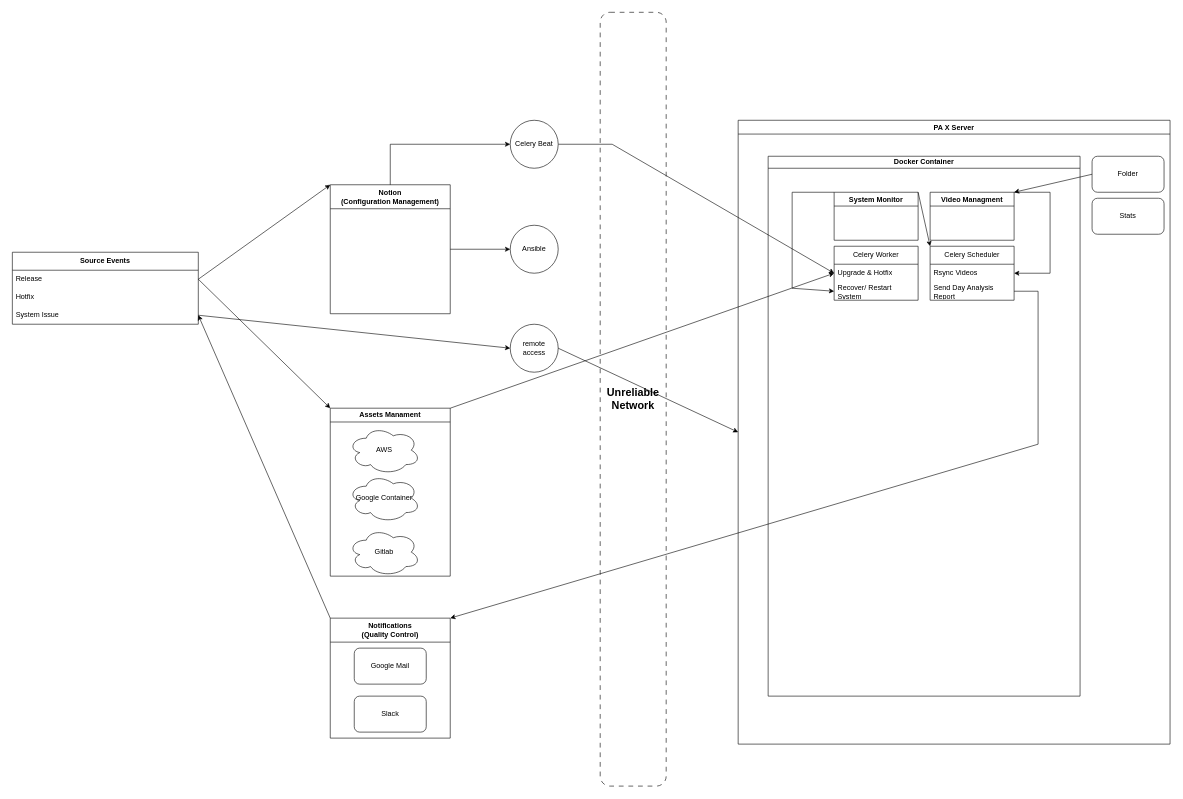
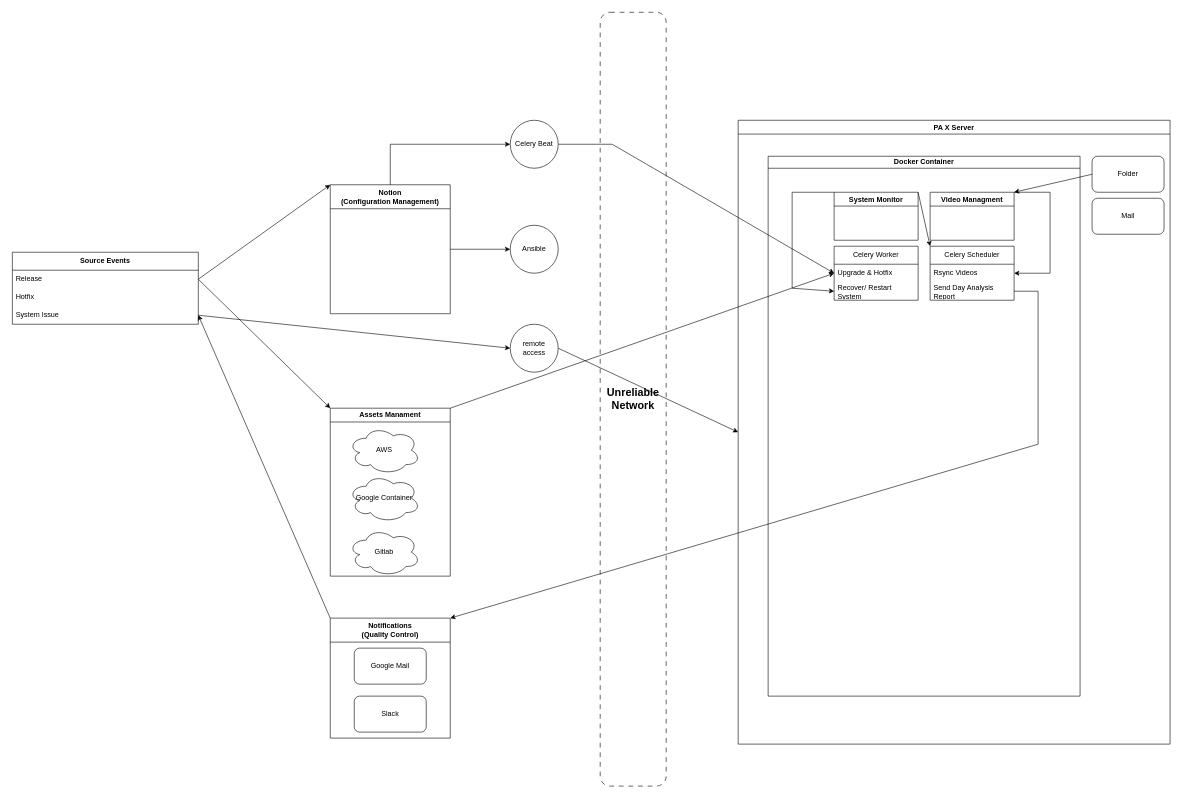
  <mxCell id="0" />
  <mxCell id="1" parent="0" />
  <mxCell id="2" value="&lt;font style=&quot;font-size: 18px;&quot;&gt;&lt;b&gt;Unreliable Network&lt;/b&gt;&lt;/font&gt;" style="rounded=1;whiteSpace=wrap;html=1;dashed=1;dashPattern=8 8;" vertex="1" parent="1"><mxGeometry x="1000" y="20" width="110" height="1290" as="geometry" /></mxCell>
  <mxCell id="3" value="PA X Server" style="swimlane;whiteSpace=wrap;html=1;" vertex="1" parent="1"><mxGeometry x="1230" y="200" width="720" height="1040" as="geometry" /></mxCell>
  <mxCell id="4" value="Docker Container" style="swimlane;whiteSpace=wrap;html=1;startSize=20;" vertex="1" parent="3"><mxGeometry x="50" y="60" width="520" height="900" as="geometry" /></mxCell>
  <mxCell id="5" value="System Monitor" style="swimlane;whiteSpace=wrap;html=1;" vertex="1" parent="4"><mxGeometry x="110" y="60" width="140" height="80" as="geometry" /></mxCell>
  <mxCell id="6" value="Celery Worker" style="swimlane;fontStyle=0;childLayout=stackLayout;horizontal=1;startSize=30;horizontalStack=0;resizeParent=1;resizeParentMax=0;resizeLast=0;collapsible=1;marginBottom=0;whiteSpace=wrap;html=1;" vertex="1" parent="4"><mxGeometry x="110" y="150" width="140" height="90" as="geometry" /></mxCell>
  <mxCell id="7" value="Upgrade &amp;amp; Hotfix" style="text;strokeColor=none;fillColor=none;align=left;verticalAlign=middle;spacingLeft=4;spacingRight=4;overflow=hidden;points=[[0,0.5],[1,0.5]];portConstraint=eastwest;rotatable=0;whiteSpace=wrap;html=1;" vertex="1" parent="6"><mxGeometry y="30" width="140" height="30" as="geometry" /></mxCell>
  <mxCell id="8" value="Recover/ Restart System" style="text;strokeColor=none;fillColor=none;align=left;verticalAlign=middle;spacingLeft=4;spacingRight=4;overflow=hidden;points=[[0,0.5],[1,0.5]];portConstraint=eastwest;rotatable=0;whiteSpace=wrap;html=1;" vertex="1" parent="6"><mxGeometry y="60" width="140" height="30" as="geometry" /></mxCell>
  <mxCell id="9" value="" style="endArrow=classic;html=1;rounded=0;exitX=0;exitY=0;exitDx=0;exitDy=0;entryX=0;entryY=0.5;entryDx=0;entryDy=0;" edge="1" parent="4" source="5" target="8"><mxGeometry width="50" height="50" relative="1" as="geometry"><mxPoint x="-40" y="320" as="sourcePoint" /><mxPoint x="-130" y="250" as="targetPoint" /><Array as="points"><mxPoint x="40" y="60" /><mxPoint x="40" y="220" /></Array></mxGeometry></mxCell>
  <mxCell id="10" value="Celery Scheduler" style="swimlane;fontStyle=0;childLayout=stackLayout;horizontal=1;startSize=30;horizontalStack=0;resizeParent=1;resizeParentMax=0;resizeLast=0;collapsible=1;marginBottom=0;whiteSpace=wrap;html=1;" vertex="1" parent="4"><mxGeometry x="270" y="150" width="140" height="90" as="geometry" /></mxCell>
  <mxCell id="11" value="Rsync Videos" style="text;strokeColor=none;fillColor=none;align=left;verticalAlign=middle;spacingLeft=4;spacingRight=4;overflow=hidden;points=[[0,0.5],[1,0.5]];portConstraint=eastwest;rotatable=0;whiteSpace=wrap;html=1;" vertex="1" parent="10"><mxGeometry y="30" width="140" height="30" as="geometry" /></mxCell>
  <mxCell id="12" value="Send Day Analysis Report" style="text;strokeColor=none;fillColor=none;align=left;verticalAlign=middle;spacingLeft=4;spacingRight=4;overflow=hidden;points=[[0,0.5],[1,0.5]];portConstraint=eastwest;rotatable=0;whiteSpace=wrap;html=1;" vertex="1" parent="10"><mxGeometry y="60" width="140" height="30" as="geometry" /></mxCell>
  <mxCell id="13" value="Video Managment" style="swimlane;whiteSpace=wrap;html=1;" vertex="1" parent="4"><mxGeometry x="270" y="60" width="140" height="80" as="geometry" /></mxCell>
  <mxCell id="14" value="" style="endArrow=classic;html=1;rounded=0;exitX=1;exitY=0;exitDx=0;exitDy=0;entryX=1;entryY=0.5;entryDx=0;entryDy=0;" edge="1" parent="4" source="13" target="11"><mxGeometry width="50" height="50" relative="1" as="geometry"><mxPoint x="430" y="70" as="sourcePoint" /><mxPoint x="550" y="350" as="targetPoint" /><Array as="points"><mxPoint x="470" y="60" /><mxPoint x="470" y="195" /></Array></mxGeometry></mxCell>
  <mxCell id="15" value="" style="endArrow=classic;html=1;rounded=0;exitX=1;exitY=0;exitDx=0;exitDy=0;entryX=0;entryY=0;entryDx=0;entryDy=0;" edge="1" parent="4" source="5" target="10"><mxGeometry width="50" height="50" relative="1" as="geometry"><mxPoint x="30" y="320" as="sourcePoint" /><mxPoint x="80" y="270" as="targetPoint" /></mxGeometry></mxCell>
  <mxCell id="16" value="Folder" style="rounded=1;whiteSpace=wrap;html=1;" vertex="1" parent="3"><mxGeometry x="590" y="60" width="120" height="60" as="geometry" /></mxCell>
- <mxCell id="17" value="Stats" style="rounded=1;whiteSpace=wrap;html=1;" vertex="1" parent="3"><mxGeometry x="590" y="130" width="120" height="60" as="geometry" /></mxCell>
+ <mxCell id="17" value="Mail" style="rounded=1;whiteSpace=wrap;html=1;" vertex="1" parent="3"><mxGeometry x="590" y="130" width="120" height="60" as="geometry" /></mxCell>
  <mxCell id="18" value="" style="endArrow=classic;html=1;rounded=0;exitX=0;exitY=0.5;exitDx=0;exitDy=0;entryX=1;entryY=0;entryDx=0;entryDy=0;" edge="1" parent="3" source="16" target="13"><mxGeometry width="50" height="50" relative="1" as="geometry"><mxPoint x="80" y="380" as="sourcePoint" /><mxPoint x="130" y="330" as="targetPoint" /></mxGeometry></mxCell>
  <mxCell id="19" value="Ansible" style="ellipse;whiteSpace=wrap;html=1;aspect=fixed;" vertex="1" parent="1"><mxGeometry x="850" y="375" width="80" height="80" as="geometry" /></mxCell>
  <mxCell id="20" value="Notion &lt;br&gt;(Configuration Management)" style="swimlane;whiteSpace=wrap;html=1;startSize=40;" vertex="1" parent="1"><mxGeometry x="550" y="307.5" width="200" height="215" as="geometry" /></mxCell>
  <mxCell id="21" value="" style="endArrow=classic;html=1;rounded=0;exitX=1;exitY=0.5;exitDx=0;exitDy=0;entryX=0;entryY=0.5;entryDx=0;entryDy=0;" edge="1" parent="1" source="20" target="19"><mxGeometry width="50" height="50" relative="1" as="geometry"><mxPoint x="740" y="400" as="sourcePoint" /><mxPoint x="790" y="350" as="targetPoint" /></mxGeometry></mxCell>
  <mxCell id="22" value="Assets Manament" style="swimlane;whiteSpace=wrap;html=1;" vertex="1" parent="1"><mxGeometry x="550" y="680" width="200" height="280" as="geometry" /></mxCell>
  <mxCell id="23" value="AWS" style="ellipse;shape=cloud;whiteSpace=wrap;html=1;" vertex="1" parent="22"><mxGeometry x="30" y="30" width="120" height="80" as="geometry" /></mxCell>
  <mxCell id="24" value="Google Container" style="ellipse;shape=cloud;whiteSpace=wrap;html=1;" vertex="1" parent="22"><mxGeometry x="30" y="110" width="120" height="80" as="geometry" /></mxCell>
  <mxCell id="25" value="Gitlab" style="ellipse;shape=cloud;whiteSpace=wrap;html=1;" vertex="1" parent="22"><mxGeometry x="30" y="200" width="120" height="80" as="geometry" /></mxCell>
  <mxCell id="26" value="Notifications&lt;br&gt;(Quality Control)" style="swimlane;whiteSpace=wrap;html=1;startSize=40;" vertex="1" parent="1"><mxGeometry x="550" y="1030" width="200" height="200" as="geometry" /></mxCell>
  <mxCell id="27" value="Google Mail" style="rounded=1;whiteSpace=wrap;html=1;" vertex="1" parent="26"><mxGeometry x="40" y="50" width="120" height="60" as="geometry" /></mxCell>
  <mxCell id="28" value="Slack" style="rounded=1;whiteSpace=wrap;html=1;" vertex="1" parent="26"><mxGeometry x="40" y="130" width="120" height="60" as="geometry" /></mxCell>
  <mxCell id="29" value="" style="endArrow=classic;html=1;rounded=0;exitX=1;exitY=0.5;exitDx=0;exitDy=0;entryX=0;entryY=0.5;entryDx=0;entryDy=0;" edge="1" parent="1" source="31" target="7"><mxGeometry width="50" height="50" relative="1" as="geometry"><mxPoint x="1120" y="580" as="sourcePoint" /><mxPoint x="1390" y="470" as="targetPoint" /><Array as="points"><mxPoint x="1020" y="240" /></Array></mxGeometry></mxCell>
  <mxCell id="30" value="" style="endArrow=classic;html=1;rounded=0;exitX=0.5;exitY=0;exitDx=0;exitDy=0;entryX=0;entryY=0.5;entryDx=0;entryDy=0;" edge="1" parent="1" source="20" target="31"><mxGeometry width="50" height="50" relative="1" as="geometry"><mxPoint x="650" y="308" as="sourcePoint" /><mxPoint x="1390" y="360" as="targetPoint" /><Array as="points"><mxPoint x="650" y="240" /></Array></mxGeometry></mxCell>
  <mxCell id="31" value="Celery Beat" style="ellipse;whiteSpace=wrap;html=1;aspect=fixed;" vertex="1" parent="1"><mxGeometry x="850" y="200" width="80" height="80" as="geometry" /></mxCell>
  <mxCell id="32" value="" style="endArrow=classic;html=1;rounded=0;exitX=1;exitY=0;exitDx=0;exitDy=0;entryX=0;entryY=0.5;entryDx=0;entryDy=0;" edge="1" parent="1" source="22" target="7"><mxGeometry width="50" height="50" relative="1" as="geometry"><mxPoint x="1310" y="580" as="sourcePoint" /><mxPoint x="1360" y="530" as="targetPoint" /></mxGeometry></mxCell>
  <mxCell id="33" value="" style="endArrow=classic;html=1;rounded=0;exitX=1;exitY=0.5;exitDx=0;exitDy=0;entryX=1;entryY=0;entryDx=0;entryDy=0;" edge="1" parent="1" source="12" target="26"><mxGeometry width="50" height="50" relative="1" as="geometry"><mxPoint x="1310" y="580" as="sourcePoint" /><mxPoint x="1360" y="530" as="targetPoint" /><Array as="points"><mxPoint x="1730" y="485" /><mxPoint x="1730" y="740" /></Array></mxGeometry></mxCell>
  <mxCell id="34" value="&lt;b&gt;Source Events&lt;/b&gt;" style="swimlane;fontStyle=0;childLayout=stackLayout;horizontal=1;startSize=30;horizontalStack=0;resizeParent=1;resizeParentMax=0;resizeLast=0;collapsible=1;marginBottom=0;whiteSpace=wrap;html=1;" vertex="1" parent="1"><mxGeometry x="20" y="420" width="310" height="120" as="geometry" /></mxCell>
  <mxCell id="35" value="Release" style="text;strokeColor=none;fillColor=none;align=left;verticalAlign=middle;spacingLeft=4;spacingRight=4;overflow=hidden;points=[[0,0.5],[1,0.5]];portConstraint=eastwest;rotatable=0;whiteSpace=wrap;html=1;" vertex="1" parent="34"><mxGeometry y="30" width="310" height="30" as="geometry" /></mxCell>
  <mxCell id="36" value="Hotfix" style="text;strokeColor=none;fillColor=none;align=left;verticalAlign=middle;spacingLeft=4;spacingRight=4;overflow=hidden;points=[[0,0.5],[1,0.5]];portConstraint=eastwest;rotatable=0;whiteSpace=wrap;html=1;" vertex="1" parent="34"><mxGeometry y="60" width="310" height="30" as="geometry" /></mxCell>
  <mxCell id="37" value="System Issue" style="text;strokeColor=none;fillColor=none;align=left;verticalAlign=middle;spacingLeft=4;spacingRight=4;overflow=hidden;points=[[0,0.5],[1,0.5]];portConstraint=eastwest;rotatable=0;whiteSpace=wrap;html=1;" vertex="1" parent="34"><mxGeometry y="90" width="310" height="30" as="geometry" /></mxCell>
  <mxCell id="38" value="" style="endArrow=classic;html=1;rounded=0;exitX=1;exitY=0.5;exitDx=0;exitDy=0;entryX=0;entryY=0;entryDx=0;entryDy=0;" edge="1" parent="1" source="35" target="22"><mxGeometry width="50" height="50" relative="1" as="geometry"><mxPoint x="540" y="790" as="sourcePoint" /><mxPoint x="590" y="740" as="targetPoint" /></mxGeometry></mxCell>
  <mxCell id="39" value="" style="endArrow=classic;html=1;rounded=0;exitX=1;exitY=0.5;exitDx=0;exitDy=0;entryX=0;entryY=0;entryDx=0;entryDy=0;" edge="1" parent="1" source="35" target="20"><mxGeometry width="50" height="50" relative="1" as="geometry"><mxPoint x="540" y="790" as="sourcePoint" /><mxPoint x="590" y="740" as="targetPoint" /></mxGeometry></mxCell>
  <mxCell id="40" value="" style="endArrow=classic;html=1;rounded=0;exitX=0;exitY=0;exitDx=0;exitDy=0;entryX=1;entryY=0.5;entryDx=0;entryDy=0;" edge="1" parent="1" source="26" target="37"><mxGeometry width="50" height="50" relative="1" as="geometry"><mxPoint x="900" y="690" as="sourcePoint" /><mxPoint x="950" y="640" as="targetPoint" /></mxGeometry></mxCell>
  <mxCell id="41" value="remote access" style="ellipse;whiteSpace=wrap;html=1;aspect=fixed;" vertex="1" parent="1"><mxGeometry x="850" y="540" width="80" height="80" as="geometry" /></mxCell>
  <mxCell id="42" value="" style="endArrow=classic;html=1;rounded=0;exitX=1;exitY=0.5;exitDx=0;exitDy=0;entryX=0;entryY=0.5;entryDx=0;entryDy=0;" edge="1" parent="1" source="37" target="41"><mxGeometry width="50" height="50" relative="1" as="geometry"><mxPoint x="980" y="720" as="sourcePoint" /><mxPoint x="1030" y="670" as="targetPoint" /></mxGeometry></mxCell>
  <mxCell id="43" value="" style="endArrow=classic;html=1;rounded=0;exitX=1;exitY=0.5;exitDx=0;exitDy=0;entryX=0;entryY=0.5;entryDx=0;entryDy=0;" edge="1" parent="1" source="41" target="3"><mxGeometry width="50" height="50" relative="1" as="geometry"><mxPoint x="980" y="720" as="sourcePoint" /><mxPoint x="1030" y="670" as="targetPoint" /></mxGeometry></mxCell>
